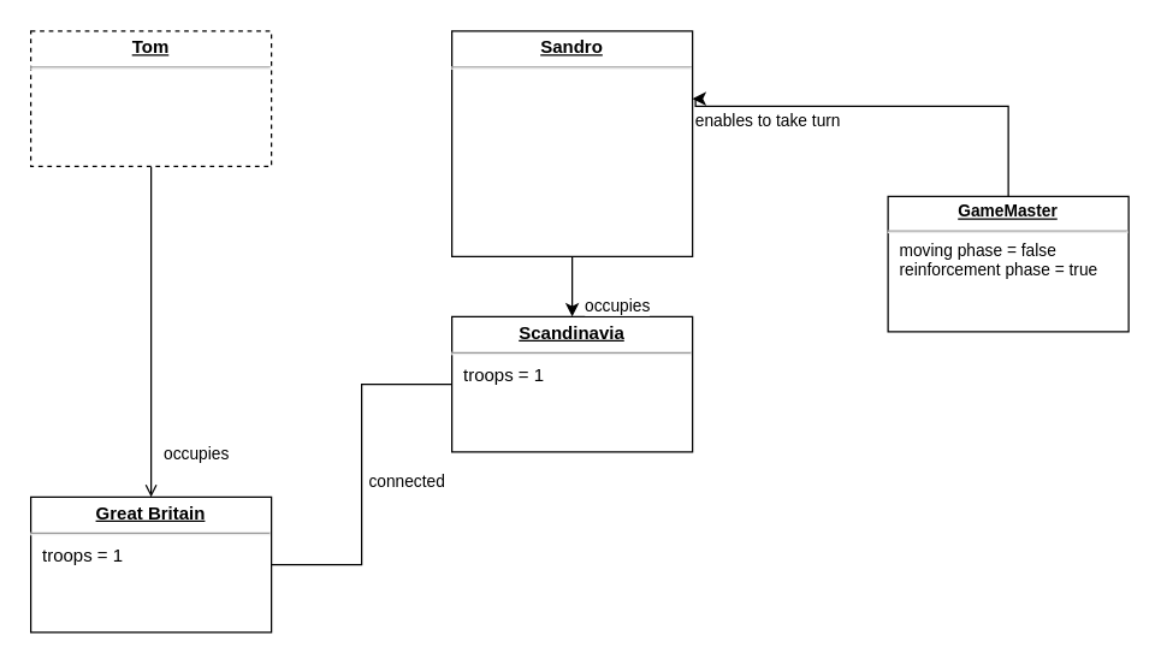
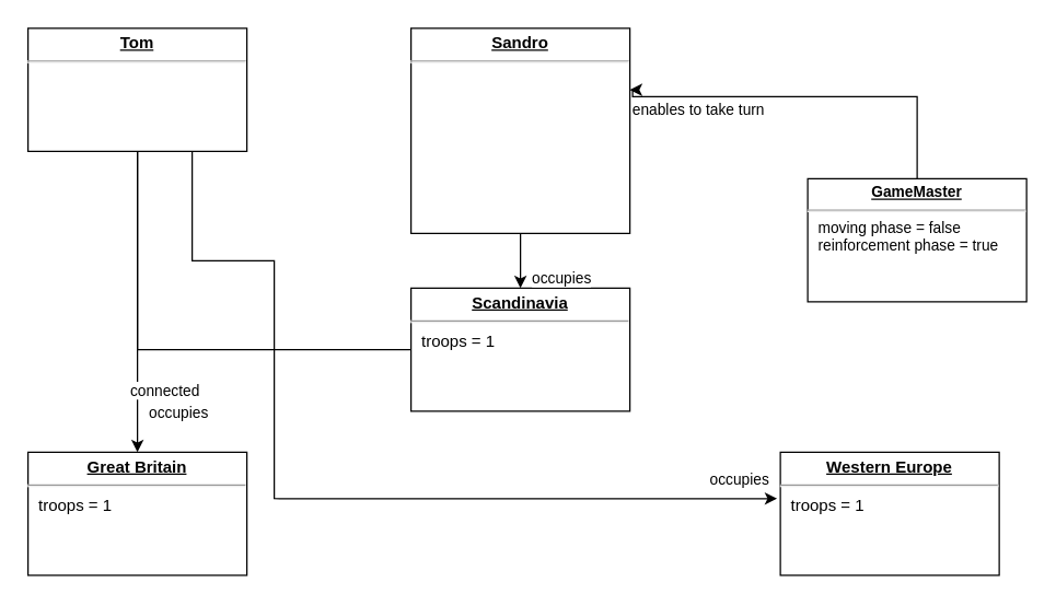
  <mxCell id="0" />
  <mxCell id="1" parent="0" />
- <mxCell id="2" value="&lt;div&gt;occupies&lt;/div&gt;&lt;div&gt;&lt;br&gt;&lt;/div&gt;" style="edgeStyle=orthogonalEdgeStyle;rounded=0;orthogonalLoop=1;jettySize=auto;html=1;exitX=0.5;exitY=1;exitDx=0;exitDy=0;entryX=0.5;entryY=0;entryDx=0;entryDy=0;endArrow=open;" edge="1" parent="1" source="4" target="5"><mxGeometry x="0.8" y="30" relative="1" as="geometry"><mxPoint as="offset" /></mxGeometry></mxCell>
- <mxCell id="4" value="&lt;p style=&quot;margin:0px;margin-top:4px;text-align:center;text-decoration:underline;&quot;&gt;&lt;b&gt;Tom&lt;/b&gt;&lt;br&gt;&lt;/p&gt;&lt;hr&gt;&lt;p style=&quot;margin:0px;margin-left:8px;&quot;&gt;&lt;br&gt;&lt;/p&gt;" style="verticalAlign=top;align=left;overflow=fill;fontSize=12;fontFamily=Helvetica;html=1;whiteSpace=wrap;dashed=1;" vertex="1" parent="1"><mxGeometry x="20" y="20" width="160" height="90" as="geometry" /></mxCell>
+ <mxCell id="2" value="&lt;div&gt;occupies&lt;/div&gt;&lt;div&gt;&lt;br&gt;&lt;/div&gt;" style="edgeStyle=orthogonalEdgeStyle;rounded=0;orthogonalLoop=1;jettySize=auto;html=1;exitX=0.5;exitY=1;exitDx=0;exitDy=0;entryX=0.5;entryY=0;entryDx=0;entryDy=0;" edge="1" parent="1" source="4" target="5"><mxGeometry x="0.8" y="30" relative="1" as="geometry"><mxPoint as="offset" /></mxGeometry></mxCell>
+ <mxCell id="3" value="&lt;div&gt;occupies&lt;/div&gt;" style="edgeStyle=orthogonalEdgeStyle;rounded=0;orthogonalLoop=1;jettySize=auto;html=1;exitX=0.75;exitY=1;exitDx=0;exitDy=0;entryX=-0.015;entryY=0.377;entryDx=0;entryDy=0;entryPerimeter=0;" edge="1" parent="1" source="4" target="9"><mxGeometry x="0.919" y="14" relative="1" as="geometry"><mxPoint x="200" y="360" as="targetPoint" /><Array as="points"><mxPoint x="140" y="190" /><mxPoint x="200" y="190" /><mxPoint x="200" y="364" /></Array><mxPoint as="offset" /></mxGeometry></mxCell>
+ <mxCell id="4" value="&lt;p style=&quot;margin:0px;margin-top:4px;text-align:center;text-decoration:underline;&quot;&gt;&lt;b&gt;Tom&lt;/b&gt;&lt;br&gt;&lt;/p&gt;&lt;hr&gt;&lt;p style=&quot;margin:0px;margin-left:8px;&quot;&gt;&lt;br&gt;&lt;/p&gt;" style="verticalAlign=top;align=left;overflow=fill;fontSize=12;fontFamily=Helvetica;html=1;whiteSpace=wrap;" vertex="1" parent="1"><mxGeometry x="20" y="20" width="160" height="90" as="geometry" /></mxCell>
  <mxCell id="5" value="&lt;p style=&quot;margin:0px;margin-top:4px;text-align:center;text-decoration:underline;&quot;&gt;&lt;b&gt;Great Britain&lt;/b&gt;&lt;br&gt;&lt;/p&gt;&lt;hr&gt;&lt;p style=&quot;margin:0px;margin-left:8px;&quot;&gt;troops = 1&lt;br&gt;&lt;/p&gt;" style="verticalAlign=top;align=left;overflow=fill;fontSize=12;fontFamily=Helvetica;html=1;whiteSpace=wrap;" vertex="1" parent="1"><mxGeometry x="20" y="330" width="160" height="90" as="geometry" /></mxCell>
  <mxCell id="6" value="&lt;p style=&quot;margin:0px;margin-top:4px;text-align:center;text-decoration:underline;&quot;&gt;&lt;b&gt;Sandro&lt;/b&gt;&lt;br&gt;&lt;/p&gt;&lt;hr&gt;&lt;p style=&quot;margin:0px;margin-left:8px;&quot;&gt;&lt;br&gt;&lt;/p&gt;" style="verticalAlign=top;align=left;overflow=fill;fontSize=12;fontFamily=Helvetica;html=1;whiteSpace=wrap;" vertex="1" parent="1"><mxGeometry x="300" y="20" width="160" height="150" as="geometry" /></mxCell>
- <mxCell id="7" value="connected" style="edgeStyle=orthogonalEdgeStyle;rounded=0;orthogonalLoop=1;jettySize=auto;html=1;exitX=0;exitY=0.5;exitDx=0;exitDy=0;entryX=1;entryY=0.5;entryDx=0;entryDy=0;strokeColor=default;endArrow=none;endFill=0;" edge="1" parent="1" source="8" target="5"><mxGeometry x="0.041" y="30" relative="1" as="geometry"><mxPoint as="offset" /></mxGeometry></mxCell>
+ <mxCell id="7" value="connected" style="edgeStyle=orthogonalEdgeStyle;rounded=0;orthogonalLoop=1;jettySize=auto;html=1;exitX=0;exitY=0.5;exitDx=0;exitDy=0;strokeColor=default;endArrow=none;endFill=0;" edge="1" parent="1" source="8" target="4"><mxGeometry x="0.041" y="30" relative="1" as="geometry"><mxPoint as="offset" /></mxGeometry></mxCell>
  <mxCell id="8" value="&lt;p style=&quot;margin:0px;margin-top:4px;text-align:center;text-decoration:underline;&quot;&gt;&lt;b&gt;Scandinavia&lt;/b&gt;&lt;/p&gt;&lt;hr&gt;&lt;p style=&quot;margin:0px;margin-left:8px;&quot;&gt;troops = 1&lt;br&gt;&lt;/p&gt;" style="verticalAlign=top;align=left;overflow=fill;fontSize=12;fontFamily=Helvetica;html=1;whiteSpace=wrap;" vertex="1" parent="1"><mxGeometry x="300" y="210" width="160" height="90" as="geometry" /></mxCell>
+ <mxCell id="9" value="&lt;p style=&quot;margin:0px;margin-top:4px;text-align:center;text-decoration:underline;&quot;&gt;&lt;b&gt;Western Europe&lt;/b&gt;&lt;br&gt;&lt;/p&gt;&lt;hr&gt;&lt;p style=&quot;margin:0px;margin-left:8px;&quot;&gt;troops = 1&lt;br&gt;&lt;/p&gt;" style="verticalAlign=top;align=left;overflow=fill;fontSize=12;fontFamily=Helvetica;html=1;whiteSpace=wrap;" vertex="1" parent="1"><mxGeometry x="570" y="330" width="160" height="90" as="geometry" /></mxCell>
  <mxCell id="10" value="occupies" style="edgeStyle=orthogonalEdgeStyle;rounded=0;orthogonalLoop=1;jettySize=auto;html=1;exitX=0.5;exitY=1;exitDx=0;exitDy=0;" edge="1" parent="1" source="6"><mxGeometry x="0.637" y="30" relative="1" as="geometry"><mxPoint x="380" y="210" as="targetPoint" /><Array as="points"><mxPoint x="380" y="210" /></Array><mxPoint as="offset" /></mxGeometry></mxCell>
  <mxCell id="11" value="&lt;div&gt;enables to take turn&lt;/div&gt;" style="edgeStyle=orthogonalEdgeStyle;rounded=0;orthogonalLoop=1;jettySize=auto;html=1;exitX=0.5;exitY=0;exitDx=0;exitDy=0;" edge="1" parent="1" source="12" target="6"><mxGeometry x="0.6" y="10" relative="1" as="geometry"><mxPoint x="670.31" y="50" as="targetPoint" /><Array as="points"><mxPoint x="670" y="70" /><mxPoint x="462" y="70" /><mxPoint x="462" y="65" /></Array><mxPoint as="offset" /></mxGeometry></mxCell>
  <mxCell id="12" value="&lt;p style=&quot;margin: 4px 0px 0px; text-align: center; text-decoration: underline; font-size: 11px;&quot;&gt;&lt;font style=&quot;font-size: 11px;&quot;&gt;&lt;b&gt;GameMaster&lt;/b&gt;&lt;br&gt;&lt;/font&gt;&lt;/p&gt;&lt;hr style=&quot;font-size: 11px;&quot;&gt;&lt;p style=&quot;margin: 0px 0px 0px 8px; font-size: 11px;&quot;&gt;&lt;font style=&quot;font-size: 11px;&quot;&gt;moving phase = false&lt;br&gt;&lt;/font&gt;&lt;/p&gt;&lt;p style=&quot;margin: 0px 0px 0px 8px; font-size: 11px;&quot;&gt;&lt;font style=&quot;font-size: 11px;&quot;&gt;reinforcement phase&lt;font style=&quot;font-size: 11px;&quot;&gt; = true&lt;br&gt;&lt;/font&gt;&lt;/font&gt;&lt;/p&gt;" style="verticalAlign=top;align=left;overflow=fill;fontSize=12;fontFamily=Helvetica;html=1;whiteSpace=wrap;" vertex="1" parent="1"><mxGeometry x="590" y="130" width="160" height="90" as="geometry" /></mxCell>
